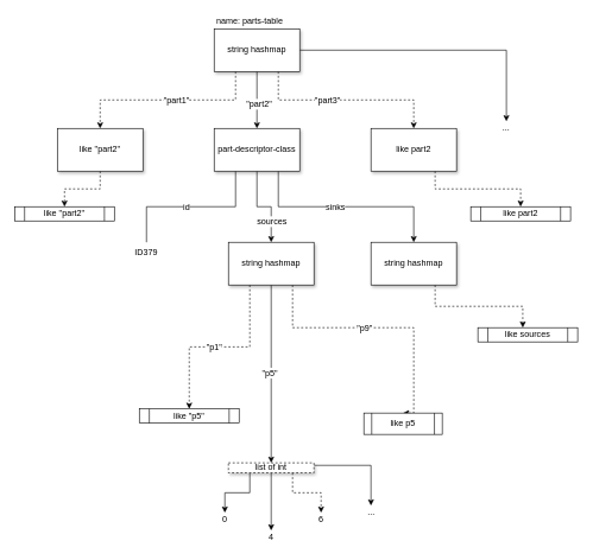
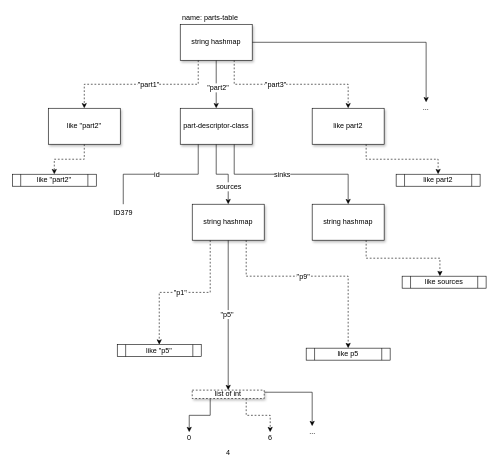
  <mxCell id="0" />
  <mxCell id="1" parent="0" />
  <mxCell id="2" style="edgeStyle=orthogonalEdgeStyle;rounded=0;orthogonalLoop=1;jettySize=auto;html=1;exitX=0.5;exitY=1;exitDx=0;exitDy=0;entryX=0.5;entryY=0;entryDx=0;entryDy=0;" edge="1" parent="1" source="9" target="16"><mxGeometry relative="1" as="geometry" /></mxCell>
  <mxCell id="3" value="&quot;part2&quot;" style="text;html=1;resizable=0;points=[];align=center;verticalAlign=middle;labelBackgroundColor=#ffffff;" vertex="1" connectable="0" parent="2"><mxGeometry x="0.125" y="2" relative="1" as="geometry"><mxPoint as="offset" /></mxGeometry></mxCell>
  <mxCell id="4" style="edgeStyle=orthogonalEdgeStyle;rounded=0;orthogonalLoop=1;jettySize=auto;html=1;exitX=0.75;exitY=1;exitDx=0;exitDy=0;entryX=0.5;entryY=0;entryDx=0;entryDy=0;dashed=1;" edge="1" parent="1" source="9" target="18"><mxGeometry relative="1" as="geometry" /></mxCell>
  <mxCell id="5" value="&quot;part3&quot;" style="text;html=1;resizable=0;points=[];align=center;verticalAlign=middle;labelBackgroundColor=#ffffff;" vertex="1" connectable="0" parent="4"><mxGeometry x="-0.2" relative="1" as="geometry"><mxPoint as="offset" /></mxGeometry></mxCell>
  <mxCell id="6" style="edgeStyle=orthogonalEdgeStyle;rounded=0;orthogonalLoop=1;jettySize=auto;html=1;exitX=0.25;exitY=1;exitDx=0;exitDy=0;entryX=0.5;entryY=0;entryDx=0;entryDy=0;dashed=1;" edge="1" parent="1" source="9" target="20"><mxGeometry relative="1" as="geometry" /></mxCell>
  <mxCell id="7" value="&quot;part1&quot;" style="text;html=1;resizable=0;points=[];align=center;verticalAlign=middle;labelBackgroundColor=#ffffff;" vertex="1" connectable="0" parent="6"><mxGeometry x="-0.082" relative="1" as="geometry"><mxPoint as="offset" /></mxGeometry></mxCell>
  <mxCell id="8" style="edgeStyle=orthogonalEdgeStyle;rounded=0;orthogonalLoop=1;jettySize=auto;html=1;exitX=1;exitY=0.5;exitDx=0;exitDy=0;" edge="1" parent="1" source="9" target="45"><mxGeometry relative="1" as="geometry"><mxPoint x="710" y="180" as="targetPoint" /></mxGeometry></mxCell>
  <mxCell id="9" value="string hashmap" style="rounded=0;whiteSpace=wrap;html=1;shadow=1;" vertex="1" parent="1"><mxGeometry x="300" y="40" width="120" height="60" as="geometry" /></mxCell>
  <mxCell id="10" style="edgeStyle=orthogonalEdgeStyle;rounded=0;orthogonalLoop=1;jettySize=auto;html=1;exitX=0.25;exitY=1;exitDx=0;exitDy=0;entryX=0.5;entryY=0;entryDx=0;entryDy=0;endArrow=none;" edge="1" parent="1" source="16" target="21"><mxGeometry relative="1" as="geometry" /></mxCell>
  <mxCell id="11" value="id" style="text;html=1;resizable=0;points=[];align=center;verticalAlign=middle;labelBackgroundColor=#ffffff;" vertex="1" connectable="0" parent="10"><mxGeometry x="0.067" relative="1" as="geometry"><mxPoint as="offset" /></mxGeometry></mxCell>
  <mxCell id="12" style="edgeStyle=orthogonalEdgeStyle;rounded=0;orthogonalLoop=1;jettySize=auto;html=1;exitX=0.5;exitY=1;exitDx=0;exitDy=0;entryX=0.5;entryY=0;entryDx=0;entryDy=0;" edge="1" parent="1" source="16" target="28"><mxGeometry relative="1" as="geometry" /></mxCell>
  <mxCell id="13" value="sources" style="text;html=1;resizable=0;points=[];align=center;verticalAlign=middle;labelBackgroundColor=#ffffff;" vertex="1" connectable="0" parent="12"><mxGeometry x="-0.167" y="8" relative="1" as="geometry"><mxPoint x="20" y="28" as="offset" /></mxGeometry></mxCell>
  <mxCell id="14" style="edgeStyle=orthogonalEdgeStyle;rounded=0;orthogonalLoop=1;jettySize=auto;html=1;exitX=0.75;exitY=1;exitDx=0;exitDy=0;" edge="1" parent="1" source="16" target="30"><mxGeometry relative="1" as="geometry" /></mxCell>
  <mxCell id="15" value="sinks" style="text;html=1;resizable=0;points=[];align=center;verticalAlign=middle;labelBackgroundColor=#ffffff;" vertex="1" connectable="0" parent="14"><mxGeometry x="-0.11" relative="1" as="geometry"><mxPoint as="offset" /></mxGeometry></mxCell>
  <mxCell id="16" value="part-descriptor-class" style="rounded=0;whiteSpace=wrap;html=1;shadow=1;" vertex="1" parent="1"><mxGeometry x="300" y="180" width="120" height="60" as="geometry" /></mxCell>
  <mxCell id="17" style="edgeStyle=orthogonalEdgeStyle;rounded=0;orthogonalLoop=1;jettySize=auto;html=1;exitX=0.75;exitY=1;exitDx=0;exitDy=0;entryX=0.5;entryY=0;entryDx=0;entryDy=0;dashed=1;" edge="1" parent="1" source="18" target="32"><mxGeometry relative="1" as="geometry" /></mxCell>
  <mxCell id="18" value="like part2" style="rounded=0;whiteSpace=wrap;html=1;shadow=1;" vertex="1" parent="1"><mxGeometry x="520" y="180" width="120" height="60" as="geometry" /></mxCell>
  <mxCell id="19" style="edgeStyle=orthogonalEdgeStyle;rounded=0;orthogonalLoop=1;jettySize=auto;html=1;exitX=0.5;exitY=1;exitDx=0;exitDy=0;entryX=0.5;entryY=0;entryDx=0;entryDy=0;dashed=1;" edge="1" parent="1" source="20" target="33"><mxGeometry relative="1" as="geometry" /></mxCell>
  <mxCell id="20" value="like &quot;part2&quot;" style="rounded=0;whiteSpace=wrap;html=1;shadow=1;" vertex="1" parent="1"><mxGeometry x="80" y="180" width="120" height="60" as="geometry" /></mxCell>
  <mxCell id="21" value="ID379" style="text;html=1;strokeColor=none;fillColor=none;align=center;verticalAlign=middle;whiteSpace=wrap;rounded=0;" vertex="1" parent="1"><mxGeometry x="180" y="340" width="50" height="30" as="geometry" /></mxCell>
  <mxCell id="22" style="edgeStyle=orthogonalEdgeStyle;rounded=0;orthogonalLoop=1;jettySize=auto;html=1;exitX=0.25;exitY=1;exitDx=0;exitDy=0;entryX=0.5;entryY=0;entryDx=0;entryDy=0;dashed=1;" edge="1" parent="1" source="28" target="35"><mxGeometry relative="1" as="geometry"><mxPoint x="265" y="460" as="targetPoint" /></mxGeometry></mxCell>
  <mxCell id="23" value="&quot;p1&quot;" style="text;html=1;resizable=0;points=[];align=center;verticalAlign=middle;labelBackgroundColor=#ffffff;" vertex="1" connectable="0" parent="22"><mxGeometry x="0.062" relative="1" as="geometry"><mxPoint as="offset" /></mxGeometry></mxCell>
  <mxCell id="24" style="edgeStyle=orthogonalEdgeStyle;rounded=0;orthogonalLoop=1;jettySize=auto;html=1;exitX=0.5;exitY=1;exitDx=0;exitDy=0;entryX=0.5;entryY=0;entryDx=0;entryDy=0;" edge="1" parent="1" source="28" target="42"><mxGeometry relative="1" as="geometry"><mxPoint x="420" y="460" as="targetPoint" /></mxGeometry></mxCell>
  <mxCell id="25" value="&quot;p5&quot;" style="text;html=1;resizable=0;points=[];align=center;verticalAlign=middle;labelBackgroundColor=#ffffff;" vertex="1" connectable="0" parent="24"><mxGeometry x="-0.02" y="-3" relative="1" as="geometry"><mxPoint as="offset" /></mxGeometry></mxCell>
  <mxCell id="26" style="edgeStyle=orthogonalEdgeStyle;rounded=0;orthogonalLoop=1;jettySize=auto;html=1;exitX=0.75;exitY=1;exitDx=0;exitDy=0;entryX=0.5;entryY=0;entryDx=0;entryDy=0;dashed=1;" edge="1" parent="1" source="28" target="36"><mxGeometry relative="1" as="geometry"><mxPoint x="580" y="460" as="targetPoint" /><Array as="points"><mxPoint x="410" y="460" /><mxPoint x="580" y="460" /></Array></mxGeometry></mxCell>
  <mxCell id="27" value="&quot;p9&quot;" style="text;html=1;resizable=0;points=[];align=center;verticalAlign=middle;labelBackgroundColor=#ffffff;" vertex="1" connectable="0" parent="26"><mxGeometry x="-0.122" relative="1" as="geometry"><mxPoint as="offset" /></mxGeometry></mxCell>
  <mxCell id="28" value="string hashmap" style="rounded=0;whiteSpace=wrap;html=1;shadow=1;" vertex="1" parent="1"><mxGeometry x="320" y="340" width="120" height="60" as="geometry" /></mxCell>
  <mxCell id="29" style="edgeStyle=orthogonalEdgeStyle;rounded=0;orthogonalLoop=1;jettySize=auto;html=1;exitX=0.75;exitY=1;exitDx=0;exitDy=0;entryX=0.45;entryY=0;entryDx=0;entryDy=0;entryPerimeter=0;dashed=1;" edge="1" parent="1" source="30" target="31"><mxGeometry relative="1" as="geometry" /></mxCell>
  <mxCell id="30" value="string hashmap" style="rounded=0;whiteSpace=wrap;html=1;shadow=1;" vertex="1" parent="1"><mxGeometry x="520" y="340" width="120" height="60" as="geometry" /></mxCell>
  <mxCell id="31" value="like sources" style="shape=process;whiteSpace=wrap;html=1;backgroundOutline=1;" vertex="1" parent="1"><mxGeometry x="670" y="460" width="140" height="20" as="geometry" /></mxCell>
  <mxCell id="32" value="like part2" style="shape=process;whiteSpace=wrap;html=1;backgroundOutline=1;" vertex="1" parent="1"><mxGeometry x="660" y="290" width="140" height="20" as="geometry" /></mxCell>
  <mxCell id="33" value="like &quot;part2&quot;" style="shape=process;whiteSpace=wrap;html=1;backgroundOutline=1;" vertex="1" parent="1"><mxGeometry x="20" y="290" width="140" height="20" as="geometry" /></mxCell>
  <mxCell id="34" value="0" style="text;html=1;strokeColor=none;fillColor=none;align=center;verticalAlign=middle;whiteSpace=wrap;rounded=0;shadow=1;" vertex="1" parent="1"><mxGeometry x="280" y="720" width="70" height="20" as="geometry" /></mxCell>
  <mxCell id="35" value="like &quot;p5&quot;" style="shape=process;whiteSpace=wrap;html=1;backgroundOutline=1;" vertex="1" parent="1"><mxGeometry x="195" y="574" width="140" height="20" as="geometry" /></mxCell>
- <mxCell id="36" value="like p5" style="shape=process;whiteSpace=wrap;html=1;backgroundOutline=1;" vertex="1" parent="1"><mxGeometry x="510" y="580" width="110" height="30" as="geometry" /></mxCell>
+ <mxCell id="36" value="like p5" style="shape=process;whiteSpace=wrap;html=1;backgroundOutline=1;" vertex="1" parent="1"><mxGeometry x="510" y="580" width="140" height="20" as="geometry" /></mxCell>
  <mxCell id="37" value="name: parts-table" style="text;html=1;strokeColor=none;fillColor=none;align=center;verticalAlign=middle;whiteSpace=wrap;rounded=0;shadow=1;" vertex="1" parent="1"><mxGeometry x="300" width="100" height="20" as="geometry" y="20" /></mxCell>
  <mxCell id="38" style="edgeStyle=orthogonalEdgeStyle;rounded=0;orthogonalLoop=1;jettySize=auto;html=1;exitX=0.25;exitY=1;exitDx=0;exitDy=0;dashed=0;" edge="1" parent="1" source="42" target="34"><mxGeometry relative="1" as="geometry" /></mxCell>
- <mxCell id="39" style="edgeStyle=orthogonalEdgeStyle;rounded=0;orthogonalLoop=1;jettySize=auto;html=1;exitX=0.5;exitY=1;exitDx=0;exitDy=0;" edge="1" parent="1" source="42" target="43"><mxGeometry relative="1" as="geometry" /></mxCell>
  <mxCell id="40" style="edgeStyle=orthogonalEdgeStyle;rounded=0;orthogonalLoop=1;jettySize=auto;html=1;exitX=0.75;exitY=1;exitDx=0;exitDy=0;entryX=0.5;entryY=0;entryDx=0;entryDy=0;dashed=1;" edge="1" parent="1" source="42" target="44"><mxGeometry relative="1" as="geometry" /></mxCell>
  <mxCell id="41" style="edgeStyle=orthogonalEdgeStyle;rounded=0;orthogonalLoop=1;jettySize=auto;html=1;exitX=1;exitY=0.25;exitDx=0;exitDy=0;entryX=0.5;entryY=0;entryDx=0;entryDy=0;entryPerimeter=0;" edge="1" parent="1" source="42" target="46"><mxGeometry relative="1" as="geometry"><mxPoint x="520" y="700" as="targetPoint" /></mxGeometry></mxCell>
  <mxCell id="42" value="list of int" style="rounded=0;whiteSpace=wrap;html=1;shadow=1;dashed=1;" vertex="1" parent="1"><mxGeometry x="320" y="650" width="120" height="14" as="geometry" /></mxCell>
  <mxCell id="43" value="4" style="text;html=1;strokeColor=none;fillColor=none;align=center;verticalAlign=middle;whiteSpace=wrap;rounded=0;shadow=1;" vertex="1" parent="1"><mxGeometry x="360" y="745" width="40" height="20" as="geometry" /></mxCell>
  <mxCell id="44" value="6" style="text;html=1;strokeColor=none;fillColor=none;align=center;verticalAlign=middle;whiteSpace=wrap;rounded=0;shadow=1;" vertex="1" parent="1"><mxGeometry x="430" y="720" width="40" height="20" as="geometry" /></mxCell>
  <mxCell id="45" value="..." style="text;html=1;strokeColor=none;fillColor=none;align=center;verticalAlign=middle;whiteSpace=wrap;rounded=0;" vertex="1" parent="1"><mxGeometry x="690" y="170" width="40" height="20" as="geometry" /></mxCell>
  <mxCell id="46" value="..." style="text;html=1;resizable=0;points=[];autosize=1;align=center;verticalAlign=top;spacingTop=-4;" vertex="1" parent="1"><mxGeometry x="505" y="710" width="30" height="20" as="geometry" /></mxCell>
